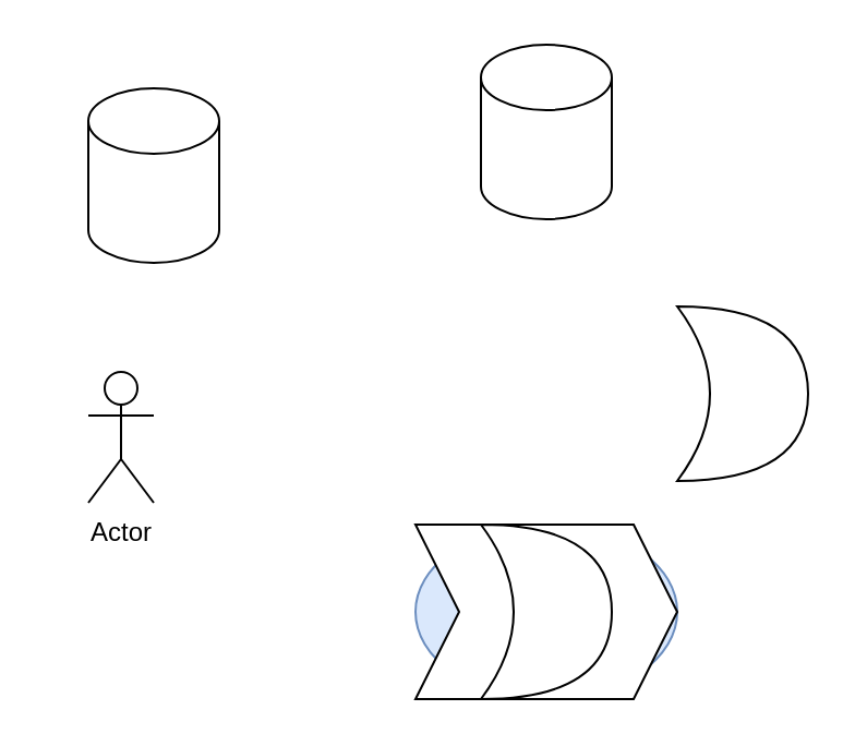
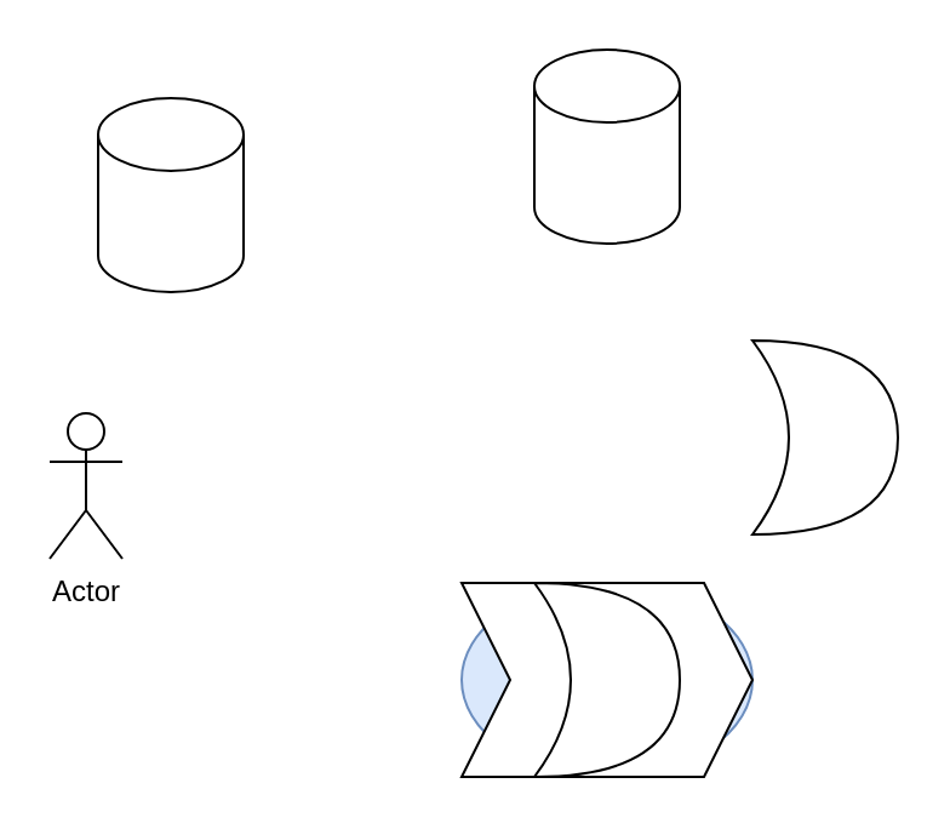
  <mxCell id="0" />
  <mxCell id="1" parent="0" />
  <mxCell id="2" value="" style="ellipse;whiteSpace=wrap;html=1;fillColor=#dae8fc;strokeColor=#6c8ebf;" vertex="1" parent="1"><mxGeometry x="190" y="240" width="120" height="80" as="geometry" /></mxCell>
  <mxCell id="3" value="" style="shape=step;perimeter=stepPerimeter;whiteSpace=wrap;html=1;fixedSize=1;" vertex="1" parent="1"><mxGeometry x="190" y="240" width="120" height="80" as="geometry" /></mxCell>
  <mxCell id="4" value="" style="shape=cylinder3;whiteSpace=wrap;html=1;boundedLbl=1;backgroundOutline=1;size=15;" vertex="1" parent="1"><mxGeometry x="40" y="40" width="60" height="80" as="geometry" /></mxCell>
  <mxCell id="5" value="" style="shape=cylinder3;whiteSpace=wrap;html=1;boundedLbl=1;backgroundOutline=1;size=15;" vertex="1" parent="1"><mxGeometry x="220" y="20" width="60" height="80" as="geometry" /></mxCell>
  <mxCell id="6" value="" style="shape=xor;whiteSpace=wrap;html=1;" vertex="1" parent="1"><mxGeometry x="220" y="240" width="60" height="80" as="geometry" /></mxCell>
  <mxCell id="7" value="" style="shape=xor;whiteSpace=wrap;html=1;" vertex="1" parent="1"><mxGeometry x="310" y="140" width="60" height="80" as="geometry" /></mxCell>
- <mxCell id="8" value="Actor" style="shape=umlActor;verticalLabelPosition=bottom;verticalAlign=top;html=1;outlineConnect=0;" vertex="1" parent="1"><mxGeometry x="40" y="170" width="30" height="60" as="geometry" /></mxCell>
+ <mxCell id="8" value="Actor" style="shape=umlActor;verticalLabelPosition=bottom;verticalAlign=top;html=1;outlineConnect=0;" vertex="1" parent="1"><mxGeometry x="20" y="170" width="30" height="60" as="geometry" /></mxCell>
